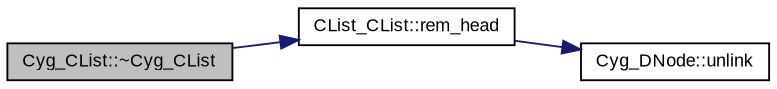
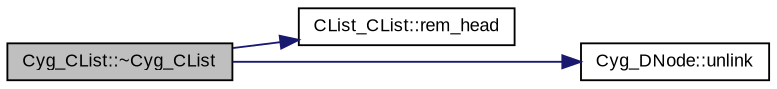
  digraph {
    fontname="Liberation Sans"
    rankdir=LR
    node [color=black fillcolor=white fontname="Liberation Sans" fontsize=10 shape=record style=filled]
    edge [color=midnightblue fontname="Liberation Sans" fontsize=10 labelfontname=Helvetica labelfontsize=10 style=solid]
    n1 [fillcolor=grey75 fontcolor=black height=0.2 label="Cyg_CList::~Cyg_CList" width=0.4]
    n2 [height=0.2 label="CList_CList::rem_head" width=0.4]
    n3 [height=0.2 label="Cyg_DNode::unlink" width=0.4]
    n1 -> n2
-   n2 -> n3
+   n1 -> n3
  }
